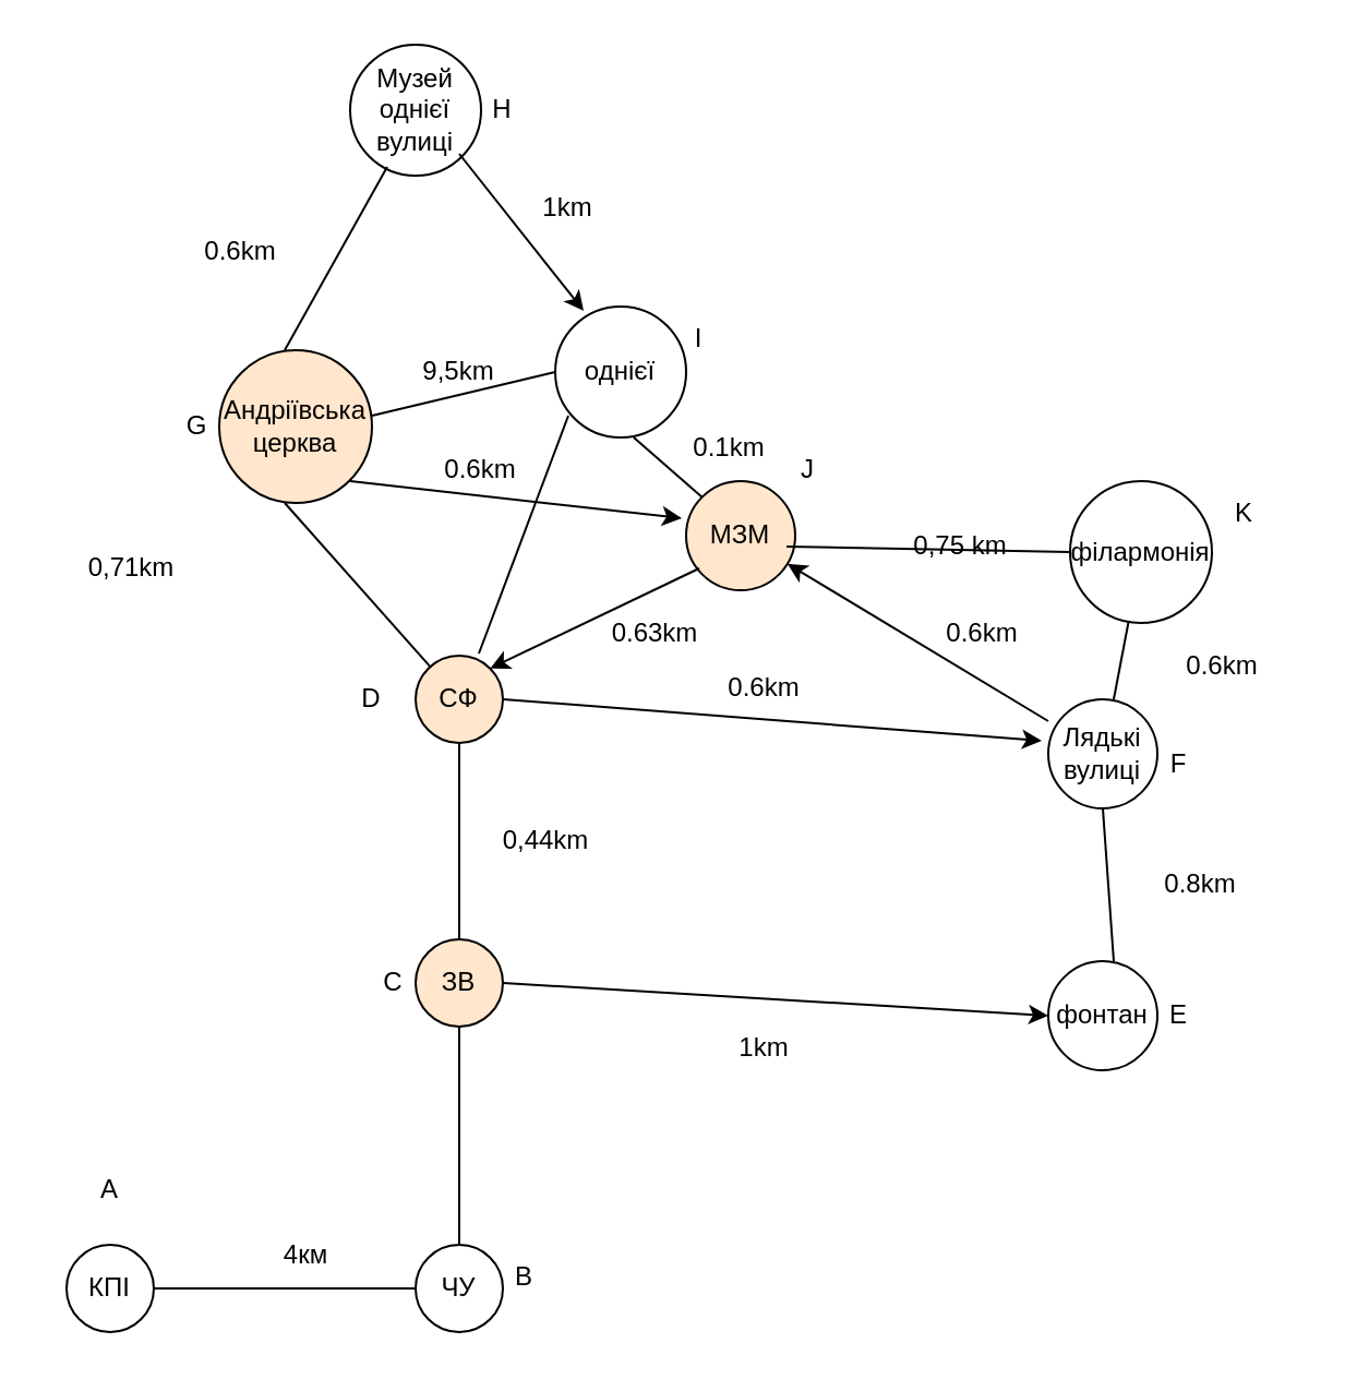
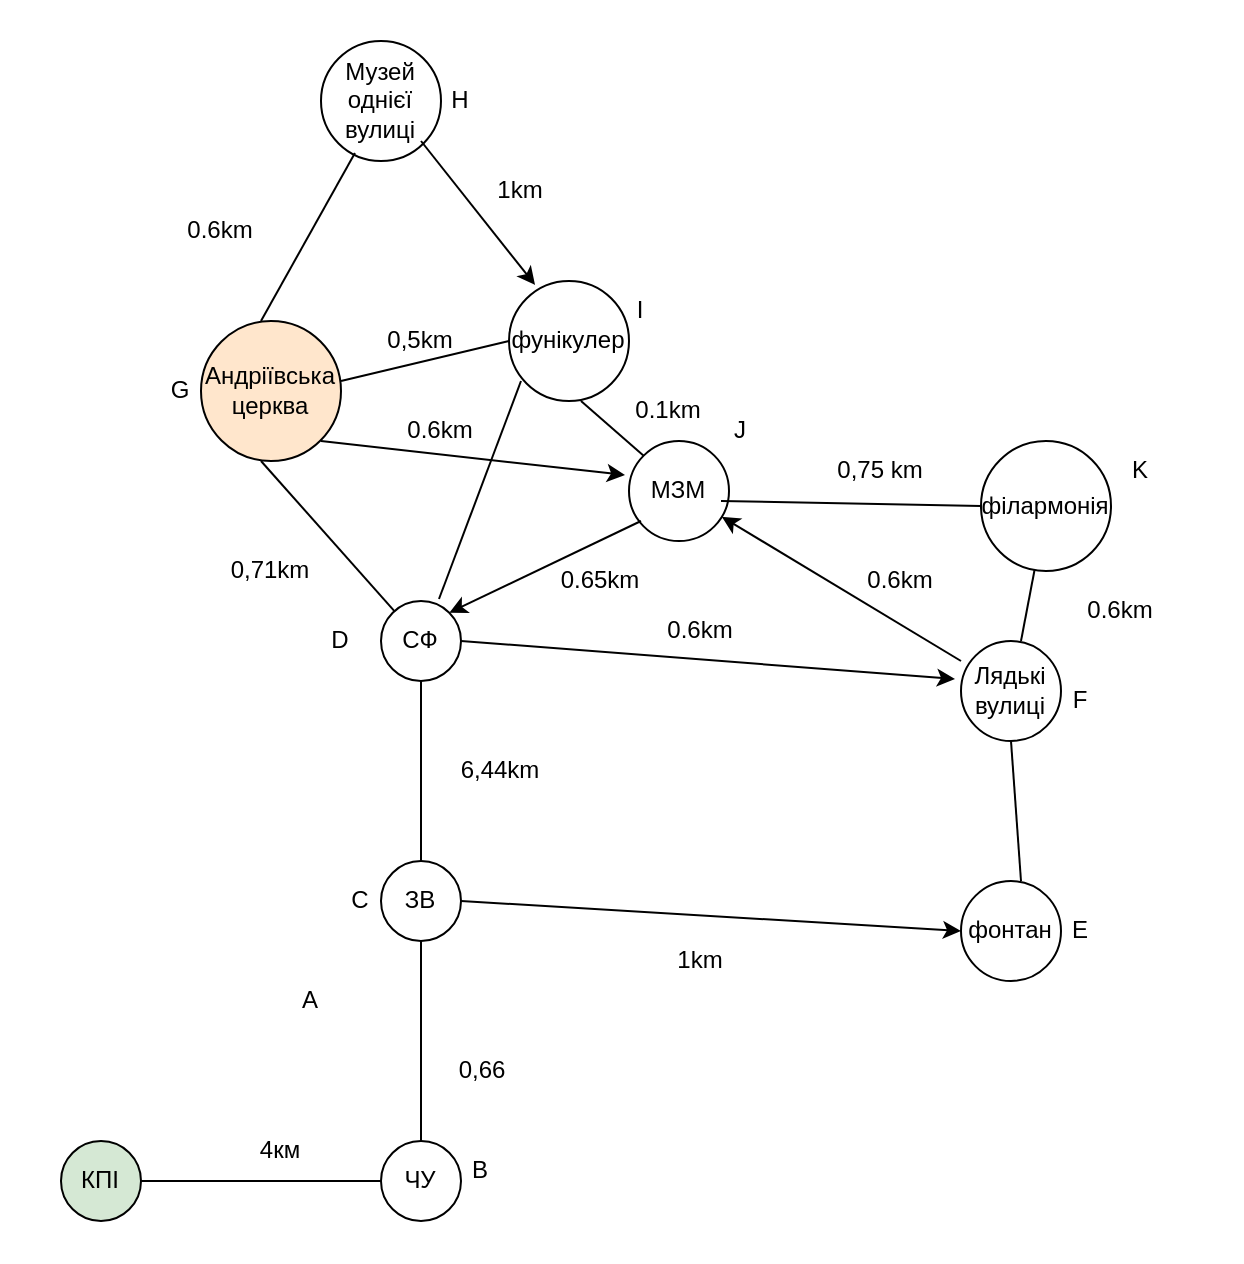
  <mxCell id="0" />
  <mxCell id="1" parent="0" />
- <mxCell id="2" value="КПІ" style="ellipse;whiteSpace=wrap;html=1;aspect=fixed;" parent="1" vertex="1"><mxGeometry x="30" y="570" width="40" height="40" as="geometry" /></mxCell>
+ <mxCell id="2" value="КПІ" style="ellipse;whiteSpace=wrap;html=1;aspect=fixed;fillColor=#d5e8d4;" parent="1" vertex="1"><mxGeometry x="30" y="570" width="40" height="40" as="geometry" /></mxCell>
  <mxCell id="3" value="ЧУ" style="ellipse;whiteSpace=wrap;html=1;aspect=fixed;" parent="1" vertex="1"><mxGeometry x="190" y="570" width="40" height="40" as="geometry" /></mxCell>
- <mxCell id="4" value="ЗВ" style="ellipse;whiteSpace=wrap;html=1;aspect=fixed;fillColor=#ffe6cc;" parent="1" vertex="1"><mxGeometry x="190" y="430" width="40" height="40" as="geometry" /></mxCell>
- <mxCell id="5" value="СФ" style="ellipse;whiteSpace=wrap;html=1;aspect=fixed;fillColor=#ffe6cc;" parent="1" vertex="1"><mxGeometry x="190" y="300" width="40" height="40" as="geometry" /></mxCell>
- <mxCell id="6" value="МЗМ" style="ellipse;whiteSpace=wrap;html=1;aspect=fixed;fillColor=#ffe6cc;" parent="1" vertex="1"><mxGeometry x="314" y="220" width="50" height="50" as="geometry" /></mxCell>
- <mxCell id="7" value="однієї" style="ellipse;whiteSpace=wrap;html=1;aspect=fixed;" parent="1" vertex="1"><mxGeometry x="254" y="140" width="60" height="60" as="geometry" /></mxCell>
+ <mxCell id="4" value="ЗВ" style="ellipse;whiteSpace=wrap;html=1;aspect=fixed;" parent="1" vertex="1"><mxGeometry x="190" y="430" width="40" height="40" as="geometry" /></mxCell>
+ <mxCell id="5" value="СФ" style="ellipse;whiteSpace=wrap;html=1;aspect=fixed;" parent="1" vertex="1"><mxGeometry x="190" y="300" width="40" height="40" as="geometry" /></mxCell>
+ <mxCell id="6" value="МЗМ" style="ellipse;whiteSpace=wrap;html=1;aspect=fixed;" parent="1" vertex="1"><mxGeometry x="314" y="220" width="50" height="50" as="geometry" /></mxCell>
+ <mxCell id="7" value="фунікулер" style="ellipse;whiteSpace=wrap;html=1;aspect=fixed;" parent="1" vertex="1"><mxGeometry x="254" y="140" width="60" height="60" as="geometry" /></mxCell>
  <mxCell id="8" value="Андріївська&lt;br&gt;церква" style="ellipse;whiteSpace=wrap;html=1;aspect=fixed;fillColor=#ffe6cc;" parent="1" vertex="1"><mxGeometry x="100" y="160" width="70" height="70" as="geometry" /></mxCell>
  <mxCell id="9" value="Музей&lt;br&gt;однієї&lt;br&gt;вулиці" style="ellipse;whiteSpace=wrap;html=1;aspect=fixed;" parent="1" vertex="1"><mxGeometry x="160" y="20" width="60" height="60" as="geometry" /></mxCell>
  <mxCell id="10" value="філармонія" style="ellipse;whiteSpace=wrap;html=1;aspect=fixed;" parent="1" vertex="1"><mxGeometry x="490" y="220" width="65" height="65" as="geometry" /></mxCell>
  <mxCell id="11" value="Лядькі&lt;br&gt;вулиці" style="ellipse;whiteSpace=wrap;html=1;aspect=fixed;" parent="1" vertex="1"><mxGeometry x="480" y="320" width="50" height="50" as="geometry" /></mxCell>
  <mxCell id="12" value="фонтан" style="ellipse;whiteSpace=wrap;html=1;aspect=fixed;" parent="1" vertex="1"><mxGeometry x="480" y="440" width="50" height="50" as="geometry" /></mxCell>
  <mxCell id="13" value="" style="endArrow=none;html=1;rounded=0;entryX=0.283;entryY=0.933;entryDx=0;entryDy=0;entryPerimeter=0;" parent="1" target="9" edge="1"><mxGeometry width="50" height="50" relative="1" as="geometry"><mxPoint x="130" y="160" as="sourcePoint" /><mxPoint x="180" y="110" as="targetPoint" /></mxGeometry></mxCell>
  <mxCell id="14" value="" style="endArrow=none;html=1;rounded=0;entryX=0;entryY=0;entryDx=0;entryDy=0;" parent="1" target="6" edge="1"><mxGeometry width="50" height="50" relative="1" as="geometry"><mxPoint x="290" y="200" as="sourcePoint" /><mxPoint x="340" y="150" as="targetPoint" /></mxGeometry></mxCell>
  <mxCell id="15" value="" style="endArrow=none;html=1;rounded=0;entryX=0;entryY=0.5;entryDx=0;entryDy=0;" parent="1" target="10" edge="1"><mxGeometry width="50" height="50" relative="1" as="geometry"><mxPoint x="360" y="250" as="sourcePoint" /><mxPoint x="410" y="200" as="targetPoint" /></mxGeometry></mxCell>
  <mxCell id="16" value="" style="endArrow=none;html=1;rounded=0;entryX=0;entryY=0.5;entryDx=0;entryDy=0;" parent="1" target="3" edge="1"><mxGeometry width="50" height="50" relative="1" as="geometry"><mxPoint x="70" y="590" as="sourcePoint" /><mxPoint x="120" y="540" as="targetPoint" /></mxGeometry></mxCell>
  <mxCell id="17" value="" style="endArrow=none;html=1;rounded=0;entryX=0.5;entryY=1;entryDx=0;entryDy=0;" parent="1" target="4" edge="1"><mxGeometry width="50" height="50" relative="1" as="geometry"><mxPoint x="210" y="570" as="sourcePoint" /><mxPoint x="260" y="520" as="targetPoint" /></mxGeometry></mxCell>
  <mxCell id="18" value="" style="endArrow=none;html=1;rounded=0;entryX=0.5;entryY=1;entryDx=0;entryDy=0;" parent="1" target="5" edge="1"><mxGeometry width="50" height="50" relative="1" as="geometry"><mxPoint x="210" y="430" as="sourcePoint" /><mxPoint x="260" y="380" as="targetPoint" /></mxGeometry></mxCell>
  <mxCell id="19" value="" style="endArrow=none;html=1;rounded=0;entryX=0.5;entryY=1;entryDx=0;entryDy=0;" parent="1" target="11" edge="1"><mxGeometry width="50" height="50" relative="1" as="geometry"><mxPoint x="510" y="440" as="sourcePoint" /><mxPoint x="560" y="390" as="targetPoint" /></mxGeometry></mxCell>
  <mxCell id="20" value="" style="endArrow=none;html=1;rounded=0;" parent="1" target="10" edge="1"><mxGeometry width="50" height="50" relative="1" as="geometry"><mxPoint x="510" y="320" as="sourcePoint" /><mxPoint x="560" y="270" as="targetPoint" /></mxGeometry></mxCell>
  <mxCell id="21" value="" style="endArrow=none;html=1;rounded=0;" parent="1" target="5" edge="1"><mxGeometry width="50" height="50" relative="1" as="geometry"><mxPoint x="130" y="230" as="sourcePoint" /><mxPoint x="180" y="180" as="targetPoint" /></mxGeometry></mxCell>
  <mxCell id="22" value="" style="endArrow=none;html=1;rounded=0;entryX=0.725;entryY=-0.025;entryDx=0;entryDy=0;entryPerimeter=0;" parent="1" target="5" edge="1"><mxGeometry width="50" height="50" relative="1" as="geometry"><mxPoint x="260" y="190" as="sourcePoint" /><mxPoint x="310" y="140" as="targetPoint" /></mxGeometry></mxCell>
  <mxCell id="23" value="" style="endArrow=none;html=1;rounded=0;entryX=0;entryY=0.5;entryDx=0;entryDy=0;" parent="1" target="7" edge="1"><mxGeometry width="50" height="50" relative="1" as="geometry"><mxPoint x="170" y="190" as="sourcePoint" /><mxPoint x="220" y="140" as="targetPoint" /></mxGeometry></mxCell>
- <mxCell id="24" value="A" style="text;html=1;strokeColor=none;fillColor=none;align=center;verticalAlign=middle;whiteSpace=wrap;rounded=0;" parent="1" vertex="1"><mxGeometry x="20" y="530" width="60" height="30" as="geometry" /></mxCell>
+ <mxCell id="24" value="A" style="text;html=1;strokeColor=none;fillColor=none;align=center;verticalAlign=middle;whiteSpace=wrap;rounded=0;" parent="1" vertex="1"><mxGeometry x="125" y="485" width="60" height="30" as="geometry" /></mxCell>
  <mxCell id="25" value="B" style="text;html=1;strokeColor=none;fillColor=none;align=center;verticalAlign=middle;whiteSpace=wrap;rounded=0;" parent="1" vertex="1"><mxGeometry x="210" y="570" width="60" height="30" as="geometry" /></mxCell>
  <mxCell id="26" value="C" style="text;html=1;strokeColor=none;fillColor=none;align=center;verticalAlign=middle;whiteSpace=wrap;rounded=0;" parent="1" vertex="1"><mxGeometry x="150" y="435" width="60" height="30" as="geometry" /></mxCell>
  <mxCell id="27" value="D" style="text;html=1;strokeColor=none;fillColor=none;align=center;verticalAlign=middle;whiteSpace=wrap;rounded=0;" parent="1" vertex="1"><mxGeometry x="140" y="305" width="60" height="30" as="geometry" /></mxCell>
  <mxCell id="28" value="E" style="text;html=1;strokeColor=none;fillColor=none;align=center;verticalAlign=middle;whiteSpace=wrap;rounded=0;" parent="1" vertex="1"><mxGeometry x="510" y="450" width="60" height="30" as="geometry" /></mxCell>
  <mxCell id="29" value="F" style="text;html=1;strokeColor=none;fillColor=none;align=center;verticalAlign=middle;whiteSpace=wrap;rounded=0;" parent="1" vertex="1"><mxGeometry x="510" y="335" width="60" height="30" as="geometry" /></mxCell>
  <mxCell id="30" value="G" style="text;html=1;strokeColor=none;fillColor=none;align=center;verticalAlign=middle;whiteSpace=wrap;rounded=0;" parent="1" vertex="1"><mxGeometry x="60" y="180" width="60" height="30" as="geometry" /></mxCell>
  <mxCell id="31" value="H" style="text;html=1;strokeColor=none;fillColor=none;align=center;verticalAlign=middle;whiteSpace=wrap;rounded=0;" parent="1" vertex="1"><mxGeometry x="200" y="35" width="60" height="30" as="geometry" /></mxCell>
  <mxCell id="32" value="J" style="text;html=1;strokeColor=none;fillColor=none;align=center;verticalAlign=middle;whiteSpace=wrap;rounded=0;" parent="1" vertex="1"><mxGeometry x="340" y="200" width="60" height="30" as="geometry" /></mxCell>
  <mxCell id="33" value="I" style="text;html=1;strokeColor=none;fillColor=none;align=center;verticalAlign=middle;whiteSpace=wrap;rounded=0;" parent="1" vertex="1"><mxGeometry x="290" y="140" width="60" height="30" as="geometry" /></mxCell>
  <mxCell id="34" value="K" style="text;html=1;strokeColor=none;fillColor=none;align=center;verticalAlign=middle;whiteSpace=wrap;rounded=0;" parent="1" vertex="1"><mxGeometry x="540" y="220" width="60" height="30" as="geometry" /></mxCell>
  <mxCell id="35" value="4км" style="text;html=1;strokeColor=none;fillColor=none;align=center;verticalAlign=middle;whiteSpace=wrap;rounded=0;" parent="1" vertex="1"><mxGeometry x="110" y="560" width="60" height="30" as="geometry" /></mxCell>
- <mxCell id="37" value="0,44km" style="text;html=1;strokeColor=none;fillColor=none;align=center;verticalAlign=middle;whiteSpace=wrap;rounded=0;" parent="1" vertex="1"><mxGeometry x="220" y="370" width="60" height="30" as="geometry" /></mxCell>
- <mxCell id="38" value="0,71km" style="text;html=1;strokeColor=none;fillColor=none;align=center;verticalAlign=middle;whiteSpace=wrap;rounded=0;" parent="1" vertex="1"><mxGeometry x="30" y="245" width="60" height="30" as="geometry" /></mxCell>
+ <mxCell id="36" value="0,66" style="text;html=1;strokeColor=none;fillColor=none;align=center;verticalAlign=middle;whiteSpace=wrap;rounded=0;" parent="1" vertex="1"><mxGeometry x="211" y="520" width="60" height="30" as="geometry" /></mxCell>
+ <mxCell id="37" value="6,44km" style="text;html=1;strokeColor=none;fillColor=none;align=center;verticalAlign=middle;whiteSpace=wrap;rounded=0;" parent="1" vertex="1"><mxGeometry x="220" y="370" width="60" height="30" as="geometry" /></mxCell>
+ <mxCell id="38" value="0,71km" style="text;html=1;strokeColor=none;fillColor=none;align=center;verticalAlign=middle;whiteSpace=wrap;rounded=0;" parent="1" vertex="1"><mxGeometry x="105" y="270" width="60" height="30" as="geometry" /></mxCell>
  <mxCell id="39" value="0.6km" style="text;html=1;strokeColor=none;fillColor=none;align=center;verticalAlign=middle;whiteSpace=wrap;rounded=0;" parent="1" vertex="1"><mxGeometry x="80" y="100" width="60" height="30" as="geometry" /></mxCell>
- <mxCell id="40" value="9,5km" style="text;html=1;strokeColor=none;fillColor=none;align=center;verticalAlign=middle;whiteSpace=wrap;rounded=0;" parent="1" vertex="1"><mxGeometry x="180" y="155" width="60" height="30" as="geometry" /></mxCell>
+ <mxCell id="40" value="0,5km" style="text;html=1;strokeColor=none;fillColor=none;align=center;verticalAlign=middle;whiteSpace=wrap;rounded=0;" parent="1" vertex="1"><mxGeometry x="180" y="155" width="60" height="30" as="geometry" /></mxCell>
  <mxCell id="41" value="0.1km" style="text;html=1;strokeColor=none;fillColor=none;align=center;verticalAlign=middle;whiteSpace=wrap;rounded=0;" parent="1" vertex="1"><mxGeometry x="304" y="190" width="60" height="30" as="geometry" /></mxCell>
- <mxCell id="42" value="0.63km" style="text;html=1;strokeColor=none;fillColor=none;align=center;verticalAlign=middle;whiteSpace=wrap;rounded=0;" parent="1" vertex="1"><mxGeometry x="270" y="275" width="60" height="30" as="geometry" /></mxCell>
+ <mxCell id="42" value="0.65km" style="text;html=1;strokeColor=none;fillColor=none;align=center;verticalAlign=middle;whiteSpace=wrap;rounded=0;" parent="1" vertex="1"><mxGeometry x="270" y="275" width="60" height="30" as="geometry" /></mxCell>
  <mxCell id="43" value="1km" style="text;html=1;strokeColor=none;fillColor=none;align=center;verticalAlign=middle;whiteSpace=wrap;rounded=0;" parent="1" vertex="1"><mxGeometry x="230" y="80" width="60" height="30" as="geometry" /></mxCell>
- <mxCell id="44" value="0,75 km" style="text;html=1;strokeColor=none;fillColor=none;align=center;verticalAlign=middle;whiteSpace=wrap;rounded=0;" parent="1" vertex="1"><mxGeometry x="410" y="235" width="60" height="30" as="geometry" /></mxCell>
+ <mxCell id="44" value="0,75 km" style="text;html=1;strokeColor=none;fillColor=none;align=center;verticalAlign=middle;whiteSpace=wrap;rounded=0;" parent="1" vertex="1"><mxGeometry x="410" y="220" width="60" height="30" as="geometry" /></mxCell>
  <mxCell id="45" value="0.6km" style="text;html=1;strokeColor=none;fillColor=none;align=center;verticalAlign=middle;whiteSpace=wrap;rounded=0;" parent="1" vertex="1"><mxGeometry x="320" y="300" width="60" height="30" as="geometry" /></mxCell>
  <mxCell id="46" value="" style="endArrow=classic;html=1;rounded=0;entryX=-0.04;entryY=0.34;entryDx=0;entryDy=0;entryPerimeter=0;" parent="1" target="6" edge="1"><mxGeometry width="50" height="50" relative="1" as="geometry"><mxPoint x="160" y="220" as="sourcePoint" /><mxPoint x="210" y="170" as="targetPoint" /></mxGeometry></mxCell>
  <mxCell id="47" value="0.6km" style="text;html=1;strokeColor=none;fillColor=none;align=center;verticalAlign=middle;whiteSpace=wrap;rounded=0;" parent="1" vertex="1"><mxGeometry x="190" y="200" width="60" height="30" as="geometry" /></mxCell>
  <mxCell id="48" value="" style="endArrow=classic;html=1;rounded=0;entryX=0.217;entryY=0.033;entryDx=0;entryDy=0;entryPerimeter=0;" parent="1" target="7" edge="1"><mxGeometry width="50" height="50" relative="1" as="geometry"><mxPoint x="210" y="70" as="sourcePoint" /><mxPoint x="260" y="20" as="targetPoint" /></mxGeometry></mxCell>
  <mxCell id="49" value="" style="endArrow=classic;html=1;rounded=0;entryX=1;entryY=0;entryDx=0;entryDy=0;" parent="1" target="5" edge="1"><mxGeometry width="50" height="50" relative="1" as="geometry"><mxPoint x="320" y="260" as="sourcePoint" /><mxPoint x="370" y="210" as="targetPoint" /></mxGeometry></mxCell>
  <mxCell id="50" value="" style="endArrow=classic;html=1;rounded=0;entryX=-0.06;entryY=0.38;entryDx=0;entryDy=0;entryPerimeter=0;" parent="1" target="11" edge="1"><mxGeometry width="50" height="50" relative="1" as="geometry"><mxPoint x="230" y="320" as="sourcePoint" /><mxPoint x="280" y="270" as="targetPoint" /></mxGeometry></mxCell>
  <mxCell id="51" value="" style="endArrow=classic;html=1;rounded=0;" parent="1" target="6" edge="1"><mxGeometry width="50" height="50" relative="1" as="geometry"><mxPoint x="480" y="330" as="sourcePoint" /><mxPoint x="530" y="280" as="targetPoint" /></mxGeometry></mxCell>
  <mxCell id="52" value="" style="endArrow=classic;html=1;rounded=0;entryX=0;entryY=0.5;entryDx=0;entryDy=0;" parent="1" target="12" edge="1"><mxGeometry width="50" height="50" relative="1" as="geometry"><mxPoint x="230" y="450" as="sourcePoint" /><mxPoint x="280" y="400" as="targetPoint" /></mxGeometry></mxCell>
  <mxCell id="53" value="0.6km" style="text;html=1;strokeColor=none;fillColor=none;align=center;verticalAlign=middle;whiteSpace=wrap;rounded=0;" parent="1" vertex="1"><mxGeometry x="420" y="275" width="60" height="30" as="geometry" /></mxCell>
  <mxCell id="54" value="0.6km" style="text;html=1;strokeColor=none;fillColor=none;align=center;verticalAlign=middle;whiteSpace=wrap;rounded=0;" parent="1" vertex="1"><mxGeometry x="530" y="290" width="60" height="30" as="geometry" /></mxCell>
- <mxCell id="55" value="0.8km" style="text;html=1;strokeColor=none;fillColor=none;align=center;verticalAlign=middle;whiteSpace=wrap;rounded=0;" parent="1" vertex="1"><mxGeometry x="520" y="390" width="60" height="30" as="geometry" /></mxCell>
  <mxCell id="56" value="1km" style="text;html=1;strokeColor=none;fillColor=none;align=center;verticalAlign=middle;whiteSpace=wrap;rounded=0;" parent="1" vertex="1"><mxGeometry x="320" y="465" width="60" height="30" as="geometry" /></mxCell>
